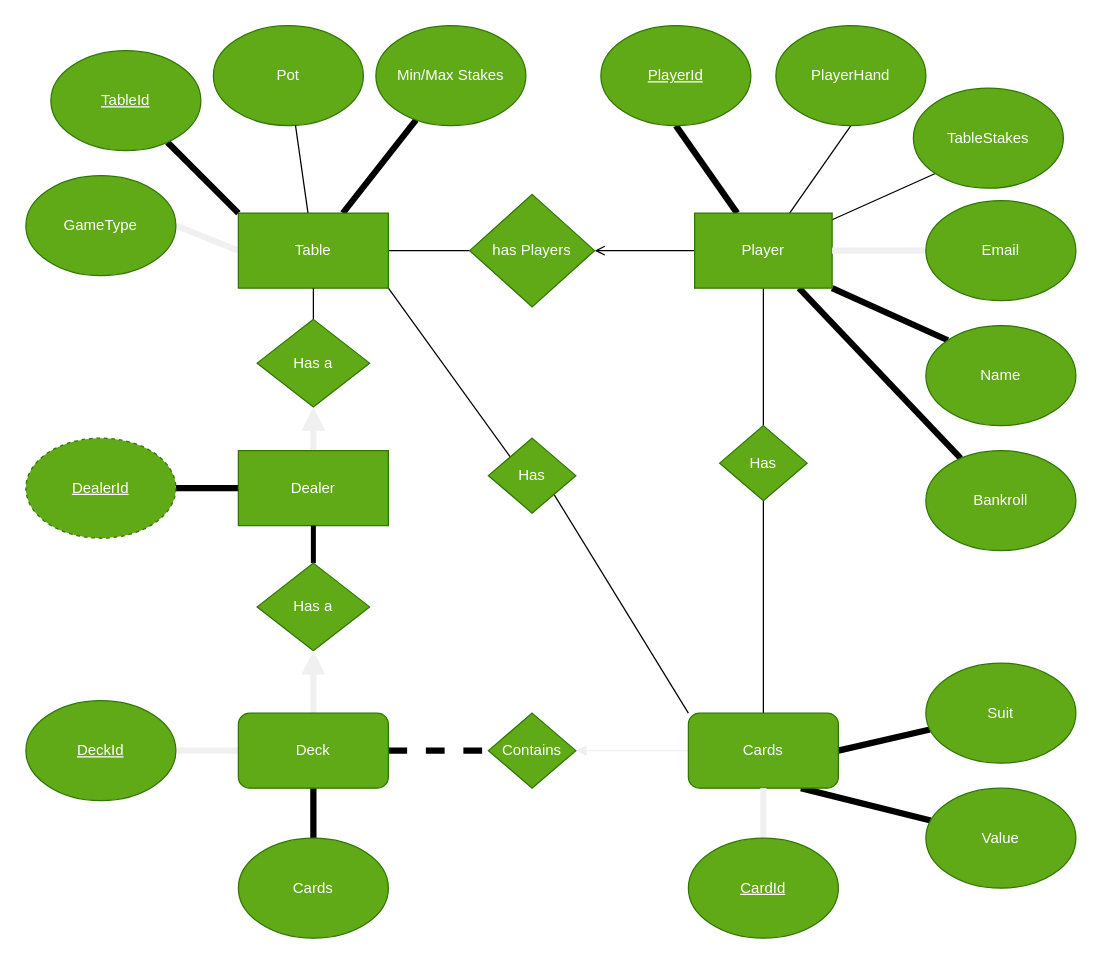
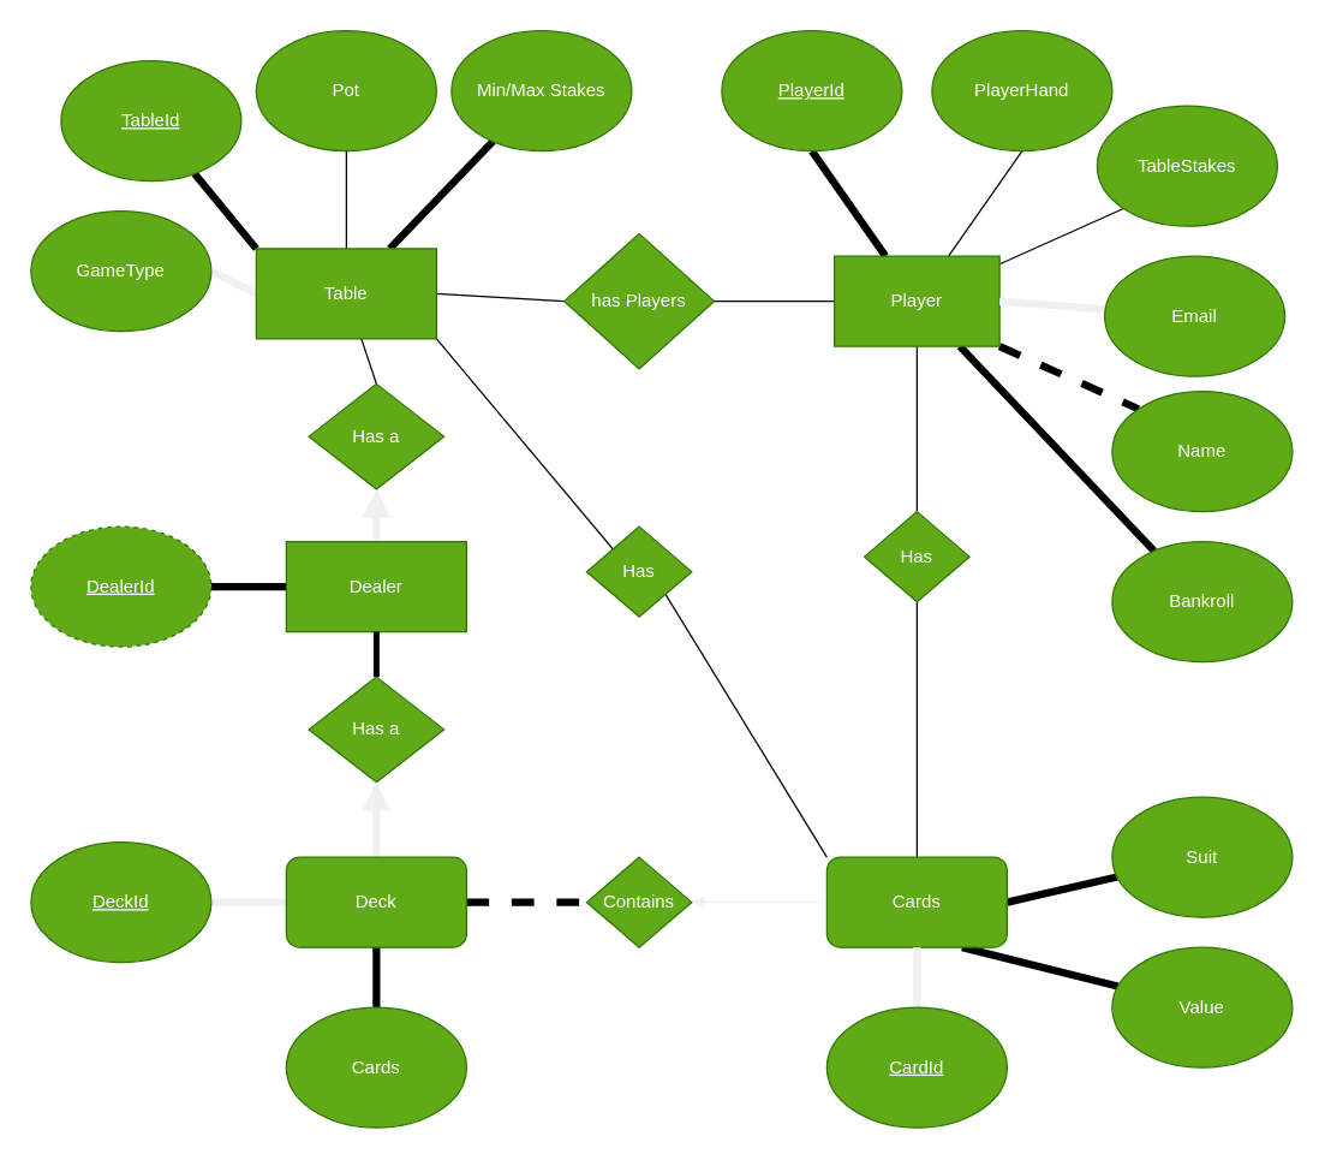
  <mxCell id="0" />
  <mxCell id="1" parent="0" />
  <mxCell id="2" value="Pot" style="ellipse;whiteSpace=wrap;html=1;rounded=0;fillColor=#60a917;fontColor=#ffffff;strokeColor=#2D7600;" parent="1" vertex="1"><mxGeometry x="170" y="20" width="120" height="80" as="geometry" /></mxCell>
  <mxCell id="3" value="" style="edgeStyle=none;html=1;endArrow=none;endFill=0;" parent="1" source="9" target="2" edge="1"><mxGeometry relative="1" as="geometry" /></mxCell>
  <mxCell id="4" style="edgeStyle=none;html=1;endArrow=none;endFill=0;strokeWidth=5;" parent="1" source="9" target="27" edge="1"><mxGeometry relative="1" as="geometry"><Array as="points" /></mxGeometry></mxCell>
  <mxCell id="5" style="edgeStyle=none;html=1;entryX=1;entryY=0.5;entryDx=0;entryDy=0;endArrow=none;endFill=0;strokeColor=#F0F0F0;labelBackgroundColor=none;endSize=6;startSize=6;strokeWidth=5;exitX=0;exitY=0.5;exitDx=0;exitDy=0;" parent="1" source="9" target="26" edge="1"><mxGeometry relative="1" as="geometry"><mxPoint x="170" y="210" as="sourcePoint" /></mxGeometry></mxCell>
  <mxCell id="6" style="edgeStyle=none;html=1;exitX=0;exitY=0;exitDx=0;exitDy=0;endArrow=none;endFill=0;strokeWidth=5;" parent="1" source="9" target="10" edge="1"><mxGeometry relative="1" as="geometry"><Array as="points" /></mxGeometry></mxCell>
  <mxCell id="7" style="edgeStyle=none;html=1;exitX=1;exitY=0.5;exitDx=0;exitDy=0;entryX=0;entryY=0.5;entryDx=0;entryDy=0;endArrow=none;endFill=0;strokeWidth=1;" parent="1" source="9" target="38" edge="1"><mxGeometry relative="1" as="geometry" /></mxCell>
  <mxCell id="8" style="edgeStyle=none;html=1;exitX=1;exitY=1;exitDx=0;exitDy=0;entryX=0;entryY=0;entryDx=0;entryDy=0;endArrow=none;endFill=0;" parent="1" source="9" target="56" edge="1"><mxGeometry relative="1" as="geometry" /></mxCell>
- <mxCell id="9" value="Table" style="rounded=0;whiteSpace=wrap;html=1;fillColor=#60a917;fontColor=#ffffff;strokeColor=#2D7600;" parent="1" vertex="1"><mxGeometry x="190" y="170" width="120" height="60" as="geometry" /></mxCell>
+ <mxCell id="9" value="Table" style="rounded=0;whiteSpace=wrap;html=1;fillColor=#60a917;fontColor=#ffffff;strokeColor=#2D7600;" parent="1" vertex="1"><mxGeometry x="170" y="165" width="120" height="60" as="geometry" /></mxCell>
  <mxCell id="10" value="&lt;u&gt;TableId&lt;/u&gt;" style="ellipse;whiteSpace=wrap;html=1;rounded=0;fillColor=#60a917;fontColor=#ffffff;strokeColor=#2D7600;" parent="1" vertex="1"><mxGeometry x="40" y="40" width="120" height="80" as="geometry" /></mxCell>
  <mxCell id="11" style="edgeStyle=none;html=1;entryX=1;entryY=0.5;entryDx=0;entryDy=0;endArrow=none;endFill=0;strokeWidth=5;" parent="1" source="13" target="37" edge="1"><mxGeometry relative="1" as="geometry" /></mxCell>
  <mxCell id="12" style="edgeStyle=none;html=1;exitX=0.5;exitY=0;exitDx=0;exitDy=0;entryX=0.5;entryY=1;entryDx=0;entryDy=0;labelBackgroundColor=none;strokeColor=#F0F0F0;strokeWidth=5;endArrow=block;endFill=1;" parent="1" source="13" target="48" edge="1"><mxGeometry relative="1" as="geometry" /></mxCell>
  <mxCell id="13" value="Dealer" style="rounded=0;whiteSpace=wrap;html=1;fillColor=#60a917;fontColor=#ffffff;strokeColor=#2D7600;" parent="1" vertex="1"><mxGeometry x="190" y="360" width="120" height="60" as="geometry" /></mxCell>
- <mxCell id="14" style="edgeStyle=none;html=1;exitX=1;exitY=1;exitDx=0;exitDy=0;entryX=0;entryY=0;entryDx=0;entryDy=0;endArrow=none;endFill=0;strokeWidth=5;" parent="1" source="22" target="25" edge="1"><mxGeometry relative="1" as="geometry" /></mxCell>
+ <mxCell id="14" style="edgeStyle=none;html=1;exitX=1;exitY=1;exitDx=0;exitDy=0;entryX=0;entryY=0;entryDx=0;entryDy=0;endArrow=none;endFill=0;strokeWidth=5;dashed=1;" parent="1" source="22" target="25" edge="1"><mxGeometry relative="1" as="geometry" /></mxCell>
  <mxCell id="15" style="edgeStyle=none;html=1;entryX=0;entryY=1;entryDx=0;entryDy=0;endArrow=none;endFill=0;" parent="1" source="22" target="34" edge="1"><mxGeometry relative="1" as="geometry"><mxPoint x="785.222" y="136.625" as="targetPoint" /></mxGeometry></mxCell>
  <mxCell id="16" style="edgeStyle=none;html=1;endArrow=none;endFill=0;strokeWidth=5;" parent="1" source="22" target="33" edge="1"><mxGeometry relative="1" as="geometry" /></mxCell>
  <mxCell id="17" style="edgeStyle=none;html=1;entryX=0.5;entryY=1;entryDx=0;entryDy=0;endArrow=none;endFill=0;" parent="1" source="22" target="35" edge="1"><mxGeometry relative="1" as="geometry" /></mxCell>
  <mxCell id="18" style="edgeStyle=none;html=1;startArrow=none;exitX=0.5;exitY=1;exitDx=0;exitDy=0;endArrow=none;endFill=0;" parent="1" source="39" target="31" edge="1"><mxGeometry relative="1" as="geometry" /></mxCell>
  <mxCell id="19" style="edgeStyle=none;html=1;entryX=0.5;entryY=1;entryDx=0;entryDy=0;endArrow=none;endFill=0;strokeWidth=5;" parent="1" source="22" target="36" edge="1"><mxGeometry relative="1" as="geometry" /></mxCell>
- <mxCell id="20" value="" style="edgeStyle=none;html=1;endArrow=open;endFill=0;" parent="1" source="22" target="38" edge="1"><mxGeometry relative="1" as="geometry" /></mxCell>
+ <mxCell id="20" value="" style="edgeStyle=none;html=1;endArrow=none;endFill=0;" parent="1" source="22" target="38" edge="1"><mxGeometry relative="1" as="geometry" /></mxCell>
  <mxCell id="21" style="edgeStyle=none;html=1;exitX=0.5;exitY=1;exitDx=0;exitDy=0;entryX=0.5;entryY=0;entryDx=0;entryDy=0;endArrow=none;endFill=0;" parent="1" source="22" target="39" edge="1"><mxGeometry relative="1" as="geometry" /></mxCell>
  <mxCell id="22" value="Player" style="rounded=0;whiteSpace=wrap;html=1;fillColor=#60a917;fontColor=#ffffff;strokeColor=#2D7600;" parent="1" vertex="1"><mxGeometry x="555" y="170" width="110" height="60" as="geometry" /></mxCell>
  <mxCell id="23" value="" style="edgeStyle=none;html=1;labelBackgroundColor=none;strokeColor=#F0F0F0;strokeWidth=5;endArrow=none;endFill=0;entryX=1;entryY=0.5;entryDx=0;entryDy=0;" parent="1" source="24" target="22" edge="1"><mxGeometry relative="1" as="geometry"><mxPoint x="690" y="200" as="targetPoint" /><Array as="points" /></mxGeometry></mxCell>
- <mxCell id="24" value="Email" style="ellipse;whiteSpace=wrap;html=1;rounded=0;fillColor=#60a917;fontColor=#ffffff;strokeColor=#2D7600;" parent="1" vertex="1"><mxGeometry x="740" y="160" width="120" height="80" as="geometry" /></mxCell>
+ <mxCell id="24" value="Email" style="ellipse;whiteSpace=wrap;html=1;rounded=0;fillColor=#60a917;fontColor=#ffffff;strokeColor=#2D7600;" parent="1" vertex="1"><mxGeometry x="735" y="170" width="120" height="80" as="geometry" /></mxCell>
  <mxCell id="25" value="Name" style="ellipse;whiteSpace=wrap;html=1;rounded=0;fillColor=#60a917;fontColor=#ffffff;strokeColor=#2D7600;" parent="1" vertex="1"><mxGeometry x="740" y="260" width="120" height="80" as="geometry" /></mxCell>
  <mxCell id="26" value="GameType" style="ellipse;whiteSpace=wrap;html=1;rounded=0;fillColor=#60a917;fontColor=#ffffff;strokeColor=#2D7600;" parent="1" vertex="1"><mxGeometry y="140" width="120" height="80" as="geometry" x="20" /></mxCell>
  <mxCell id="27" value="Min/Max Stakes" style="ellipse;whiteSpace=wrap;html=1;rounded=0;fillColor=#60a917;fontColor=#ffffff;strokeColor=#2D7600;" parent="1" vertex="1"><mxGeometry x="300" y="20" width="120" height="80" as="geometry" /></mxCell>
  <mxCell id="28" style="edgeStyle=none;html=1;exitX=1;exitY=0.5;exitDx=0;exitDy=0;endArrow=none;endFill=0;strokeWidth=5;" parent="1" source="31" target="44" edge="1"><mxGeometry relative="1" as="geometry" /></mxCell>
  <mxCell id="29" style="edgeStyle=none;html=1;exitX=0.75;exitY=1;exitDx=0;exitDy=0;endArrow=none;endFill=0;strokeWidth=5;" parent="1" source="31" target="45" edge="1"><mxGeometry relative="1" as="geometry" /></mxCell>
  <mxCell id="30" style="edgeStyle=none;html=1;exitX=0;exitY=0.5;exitDx=0;exitDy=0;entryX=1;entryY=0.5;entryDx=0;entryDy=0;labelBackgroundColor=none;strokeColor=#F0F0F0;strokeWidth=1;endArrow=block;endFill=1;" parent="1" source="31" target="41" edge="1"><mxGeometry relative="1" as="geometry" /></mxCell>
  <mxCell id="31" value="Cards" style="rounded=1;whiteSpace=wrap;html=1;fillColor=#60a917;fontColor=#ffffff;strokeColor=#2D7600;" parent="1" vertex="1"><mxGeometry x="550" y="570" width="120" height="60" as="geometry" /></mxCell>
  <mxCell id="32" style="edgeStyle=none;html=1;exitX=0.5;exitY=1;exitDx=0;exitDy=0;entryX=0.5;entryY=0;entryDx=0;entryDy=0;endArrow=none;endFill=0;strokeWidth=5;" parent="1" source="51" target="46" edge="1"><mxGeometry relative="1" as="geometry"><mxPoint x="250" y="630" as="sourcePoint" /></mxGeometry></mxCell>
  <mxCell id="33" value="Bankroll" style="ellipse;whiteSpace=wrap;html=1;rounded=0;fillColor=#60a917;fontColor=#ffffff;strokeColor=#2D7600;" parent="1" vertex="1"><mxGeometry x="740" y="360" width="120" height="80" as="geometry" /></mxCell>
  <mxCell id="34" value="TableStakes" style="ellipse;whiteSpace=wrap;html=1;rounded=0;fillColor=#60a917;fontColor=#ffffff;strokeColor=#2D7600;" parent="1" vertex="1"><mxGeometry x="730" y="70" width="120" height="80" as="geometry" /></mxCell>
  <mxCell id="35" value="PlayerHand" style="ellipse;whiteSpace=wrap;html=1;rounded=0;fillColor=#60a917;fontColor=#ffffff;strokeColor=#2D7600;" parent="1" vertex="1"><mxGeometry x="620" y="20" width="120" height="80" as="geometry" /></mxCell>
  <mxCell id="36" value="&lt;u&gt;PlayerId&lt;/u&gt;" style="ellipse;whiteSpace=wrap;html=1;rounded=0;fillColor=#60a917;fontColor=#ffffff;strokeColor=#2D7600;" parent="1" vertex="1"><mxGeometry x="480" y="20" width="120" height="80" as="geometry" /></mxCell>
  <mxCell id="37" value="&lt;u&gt;DealerId&lt;/u&gt;" style="ellipse;whiteSpace=wrap;html=1;rounded=0;fillColor=#60a917;fontColor=#ffffff;strokeColor=#2D7600;dashed=1;" parent="1" vertex="1"><mxGeometry y="350" width="120" height="80" as="geometry" x="20" /></mxCell>
  <mxCell id="38" value="has Players" style="rhombus;whiteSpace=wrap;html=1;fillColor=#60a917;fontColor=#ffffff;strokeColor=#2D7600;" parent="1" vertex="1"><mxGeometry x="375" y="155" width="100" height="90" as="geometry" /></mxCell>
  <mxCell id="39" value="Has" style="rhombus;whiteSpace=wrap;html=1;fillColor=#60a917;fontColor=#ffffff;strokeColor=#2D7600;" parent="1" vertex="1"><mxGeometry x="575" y="340" width="70" height="60" as="geometry" /></mxCell>
  <mxCell id="40" value="" style="edgeStyle=none;html=1;endArrow=none;exitX=1;exitY=0.5;exitDx=0;exitDy=0;strokeWidth=5;dashed=1;" parent="1" source="51" target="41" edge="1"><mxGeometry relative="1" as="geometry"><mxPoint x="300" y="600" as="sourcePoint" /><mxPoint x="336.316" y="740" as="targetPoint" /></mxGeometry></mxCell>
  <mxCell id="41" value="Contains" style="rhombus;whiteSpace=wrap;html=1;fillColor=#60a917;fontColor=#ffffff;strokeColor=#2D7600;" parent="1" vertex="1"><mxGeometry x="390" y="570" width="70" height="60" as="geometry" /></mxCell>
  <mxCell id="42" value="" style="edgeStyle=none;html=1;entryX=0.5;entryY=0;entryDx=0;entryDy=0;endArrow=none;strokeWidth=4;" parent="1" source="13" target="43" edge="1"><mxGeometry relative="1" as="geometry"><mxPoint x="316" y="410" as="sourcePoint" /><mxPoint x="180" y="530" as="targetPoint" /></mxGeometry></mxCell>
  <mxCell id="43" value="Has a" style="rhombus;whiteSpace=wrap;html=1;fillColor=#60a917;fontColor=#ffffff;strokeColor=#2D7600;" parent="1" vertex="1"><mxGeometry x="205" y="450" width="90" height="70" as="geometry" /></mxCell>
  <mxCell id="44" value="Suit" style="ellipse;whiteSpace=wrap;html=1;rounded=0;fillColor=#60a917;fontColor=#ffffff;strokeColor=#2D7600;" parent="1" vertex="1"><mxGeometry x="740" y="530" width="120" height="80" as="geometry" /></mxCell>
  <mxCell id="45" value="Value" style="ellipse;whiteSpace=wrap;html=1;rounded=0;fillColor=#60a917;fontColor=#ffffff;strokeColor=#2D7600;" parent="1" vertex="1"><mxGeometry x="740" y="630" width="120" height="80" as="geometry" /></mxCell>
  <mxCell id="46" value="Cards" style="ellipse;whiteSpace=wrap;html=1;rounded=0;fillColor=#60a917;fontColor=#ffffff;strokeColor=#2D7600;" parent="1" vertex="1"><mxGeometry x="190" y="670" width="120" height="80" as="geometry" /></mxCell>
  <mxCell id="47" value="" style="edgeStyle=none;html=1;entryX=0.5;entryY=0;entryDx=0;entryDy=0;endArrow=none;endFill=0;" parent="1" source="9" target="48" edge="1"><mxGeometry relative="1" as="geometry"><mxPoint x="250" y="230" as="sourcePoint" /><mxPoint x="250" y="350" as="targetPoint" /></mxGeometry></mxCell>
  <mxCell id="48" value="Has a" style="rhombus;whiteSpace=wrap;html=1;fillColor=#60a917;fontColor=#ffffff;strokeColor=#2D7600;" parent="1" vertex="1"><mxGeometry x="205" y="255" width="90" height="70" as="geometry" /></mxCell>
  <mxCell id="49" style="edgeStyle=none;html=1;exitX=0.5;exitY=0;exitDx=0;exitDy=0;entryX=0.5;entryY=1;entryDx=0;entryDy=0;labelBackgroundColor=none;strokeColor=#F0F0F0;strokeWidth=5;endArrow=block;endFill=1;" parent="1" source="51" target="43" edge="1"><mxGeometry relative="1" as="geometry" /></mxCell>
  <mxCell id="50" style="edgeStyle=none;html=1;exitX=0;exitY=0.5;exitDx=0;exitDy=0;entryX=1;entryY=0.5;entryDx=0;entryDy=0;labelBackgroundColor=none;strokeColor=#F0F0F0;strokeWidth=5;endArrow=none;endFill=0;" parent="1" source="51" target="54" edge="1"><mxGeometry relative="1" as="geometry" /></mxCell>
  <mxCell id="51" value="Deck&lt;br&gt;" style="rounded=1;whiteSpace=wrap;html=1;fillColor=#60a917;fontColor=#ffffff;strokeColor=#2D7600;" parent="1" vertex="1"><mxGeometry x="190" y="570" width="120" height="60" as="geometry" /></mxCell>
  <mxCell id="52" style="edgeStyle=none;html=1;exitX=0.5;exitY=0;exitDx=0;exitDy=0;entryX=0.5;entryY=1;entryDx=0;entryDy=0;labelBackgroundColor=none;strokeColor=#F0F0F0;strokeWidth=5;endArrow=none;endFill=0;" parent="1" source="53" target="31" edge="1"><mxGeometry relative="1" as="geometry" /></mxCell>
  <mxCell id="53" value="&lt;u&gt;CardId&lt;/u&gt;" style="ellipse;whiteSpace=wrap;html=1;rounded=0;fillColor=#60a917;fontColor=#ffffff;strokeColor=#2D7600;" parent="1" vertex="1"><mxGeometry x="550" y="670" width="120" height="80" as="geometry" /></mxCell>
  <mxCell id="54" value="&lt;u&gt;DeckId&lt;/u&gt;" style="ellipse;whiteSpace=wrap;html=1;rounded=0;fillColor=#60a917;fontColor=#ffffff;strokeColor=#2D7600;" parent="1" vertex="1"><mxGeometry y="560" width="120" height="80" as="geometry" x="20" /></mxCell>
  <mxCell id="55" style="edgeStyle=none;html=1;exitX=1;exitY=1;exitDx=0;exitDy=0;entryX=0;entryY=0;entryDx=0;entryDy=0;endArrow=none;endFill=0;" parent="1" source="56" target="31" edge="1"><mxGeometry relative="1" as="geometry" /></mxCell>
  <mxCell id="56" value="Has" style="rhombus;whiteSpace=wrap;html=1;fillColor=#60a917;fontColor=#ffffff;strokeColor=#2D7600;" parent="1" vertex="1"><mxGeometry x="390" y="350" width="70" height="60" as="geometry" /></mxCell>
